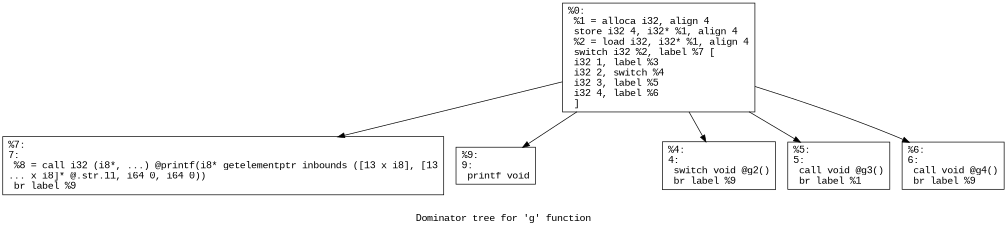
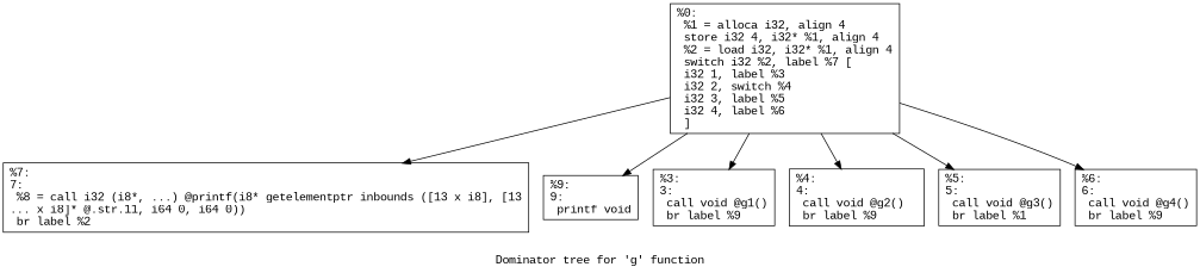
  digraph {
    fontname="Liberation Mono"
    label="Dominator tree for 'g' function"
    node [fontname="Liberation Mono" shape=record]
    edge [fontname="Liberation Mono"]
    n1 [label="{%0:\l  %1 = alloca i32, align 4\l  store i32 4, i32* %1, align 4\l  %2 = load i32, i32* %1, align 4\l  switch i32 %2, label %7 [\l    i32 1, label %3\l    i32 2, switch %4\l    i32 3, label %5\l    i32 4, label %6\l  ]\l}"]
-   n2 [label="{%7:\l7:                                                \l  %8 = call i32 (i8*, ...) @printf(i8* getelementptr inbounds ([13 x i8], [13\l... x i8]* @.str.11, i64 0, i64 0))\l  br label %9\l}"]
+   n2 [label="{%7:\l7:                                                \l  %8 = call i32 (i8*, ...) @printf(i8* getelementptr inbounds ([13 x i8], [13\l... x i8]* @.str.11, i64 0, i64 0))\l  br label %2\l}"]
    n3 [label="{%9:\l9:                                                \l  printf void\l}"]
-   n5 [label="{%4:\l4:                                                \l  switch void @g2()\l  br label %9\l}"]
+   n4 [label="{%3:\l3:                                                \l  call void @g1()\l  br label %9\l}"]
+   n5 [label="{%4:\l4:                                                \l  call void @g2()\l  br label %9\l}"]
    n6 [label="{%5:\l5:                                                \l  call void @g3()\l  br label %1\l}"]
    n7 [label="{%6:\l6:                                                \l  call void @g4()\l  br label %9\l}"]
    n1 -> n2
    n1 -> n3
+   n1 -> n4
    n1 -> n5
    n1 -> n6
    n1 -> n7
  }
